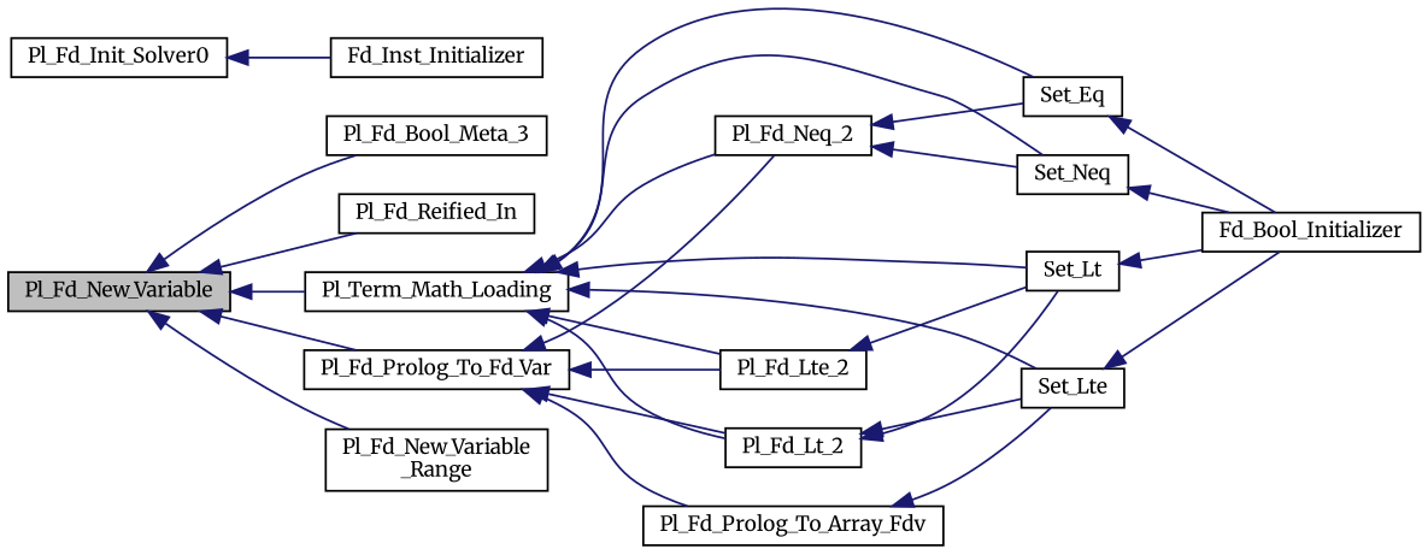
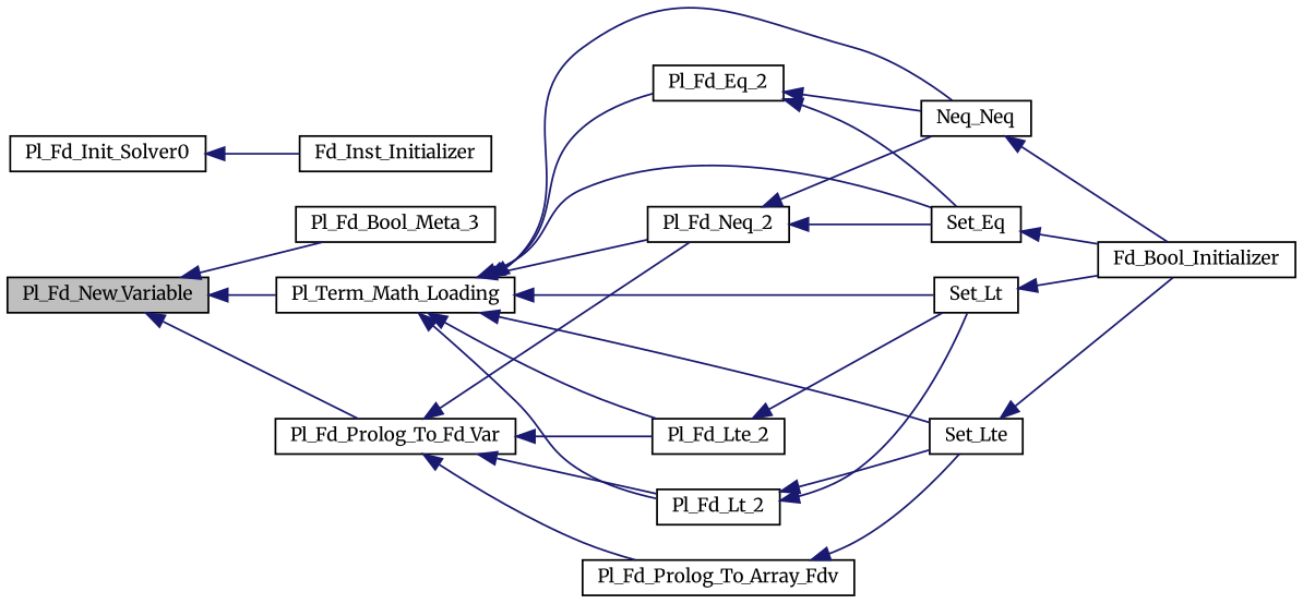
  digraph {
    fontname=Merriweather
    rankdir=LR
    node [color=black fillcolor=white fontname=Merriweather fontsize=10 shape=record style=filled]
    edge [color=midnightblue dir=back fontname=Merriweather fontsize=10 labelfontname=Helvetica labelfontsize=10 style=solid]
    n1 [fillcolor=grey75 fontcolor=black height=0.2 label=Pl_Fd_New_Variable width=0.4]
    n2 [height=0.2 label=Pl_Fd_Bool_Meta_3 width=0.4]
-   n3 [height=0.2 label=Pl_Fd_Reified_In width=0.4]
    n4 [height=0.2 label=Pl_Term_Math_Loading width=0.4]
    n5 [height=0.2 label=Pl_Fd_Prolog_To_Fd_Var width=0.4]
-   n6 [height=0.2 label="Pl_Fd_New_Variable\l_Range" width=0.4]
    n7 [height=0.2 label=Set_Eq width=0.4]
-   n8 [height=0.2 label=Set_Neq width=0.4]
+   n8 [height=0.2 label=Neq_Neq width=0.4]
    n9 [height=0.2 label=Set_Lt width=0.4]
    n10 [height=0.2 label=Set_Lte width=0.4]
+   n11 [height=0.2 label=Pl_Fd_Eq_2 width=0.4]
    n12 [height=0.2 label=Pl_Fd_Neq_2 width=0.4]
    n13 [height=0.2 label=Pl_Fd_Lt_2 width=0.4]
    n14 [height=0.2 label=Pl_Fd_Lte_2 width=0.4]
    n15 [height=0.2 label=Pl_Fd_Prolog_To_Array_Fdv width=0.4]
    n16 [height=0.2 label=Fd_Bool_Initializer width=0.4]
    n17 [height=0.2 label=Pl_Fd_Init_Solver0 width=0.4]
    n18 [height=0.2 label=Fd_Inst_Initializer width=0.4]
    n1 -> n2
-   n1 -> n3
    n1 -> n4
    n1 -> n5
-   n1 -> n6
    n4 -> n7
    n4 -> n8
    n4 -> n9
    n4 -> n10
+   n4 -> n11
    n4 -> n12
    n4 -> n13
    n4 -> n14
    n5 -> n12
    n5 -> n13
    n5 -> n14
    n5 -> n15
    n7 -> n16
    n8 -> n16
    n9 -> n16
    n10 -> n16
+   n11 -> n7
+   n11 -> n8
    n12 -> n7
    n12 -> n8
    n13 -> n9
    n13 -> n10
    n14 -> n9
    n15 -> n10
    n17 -> n18
  }
